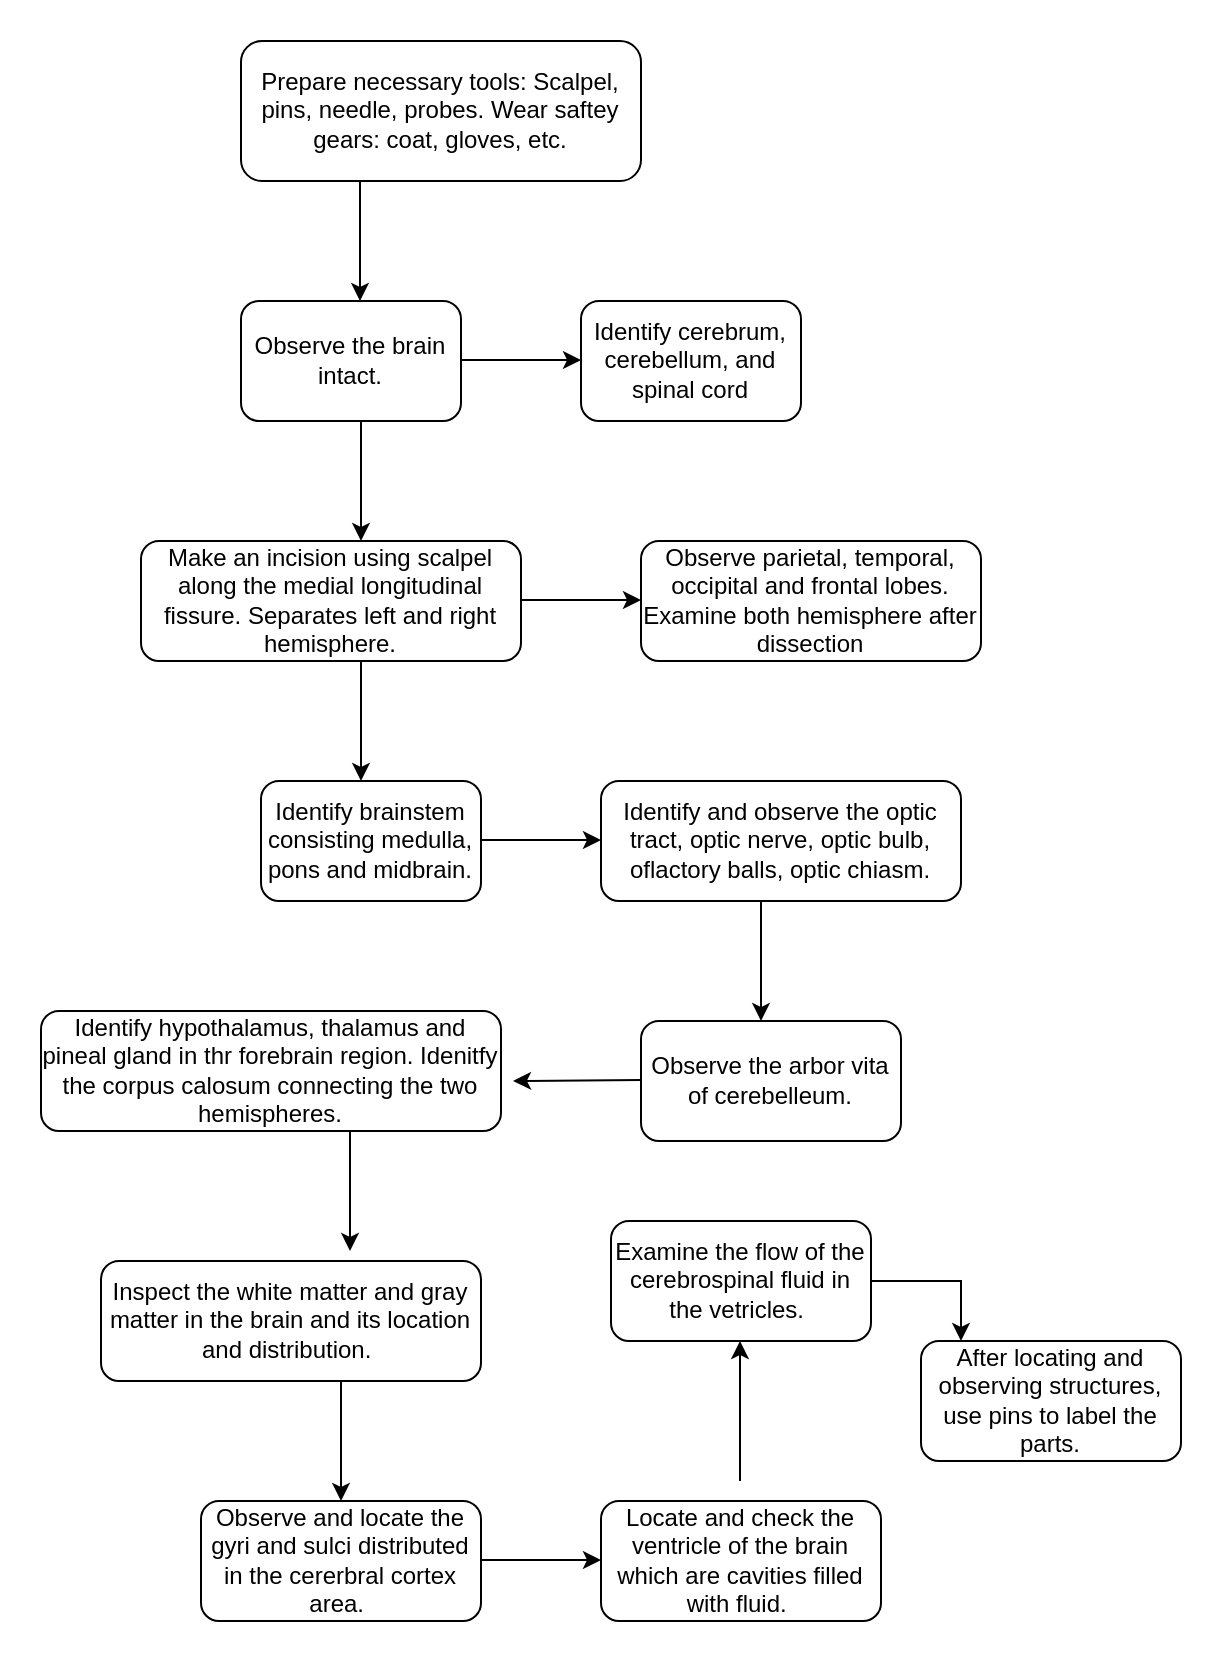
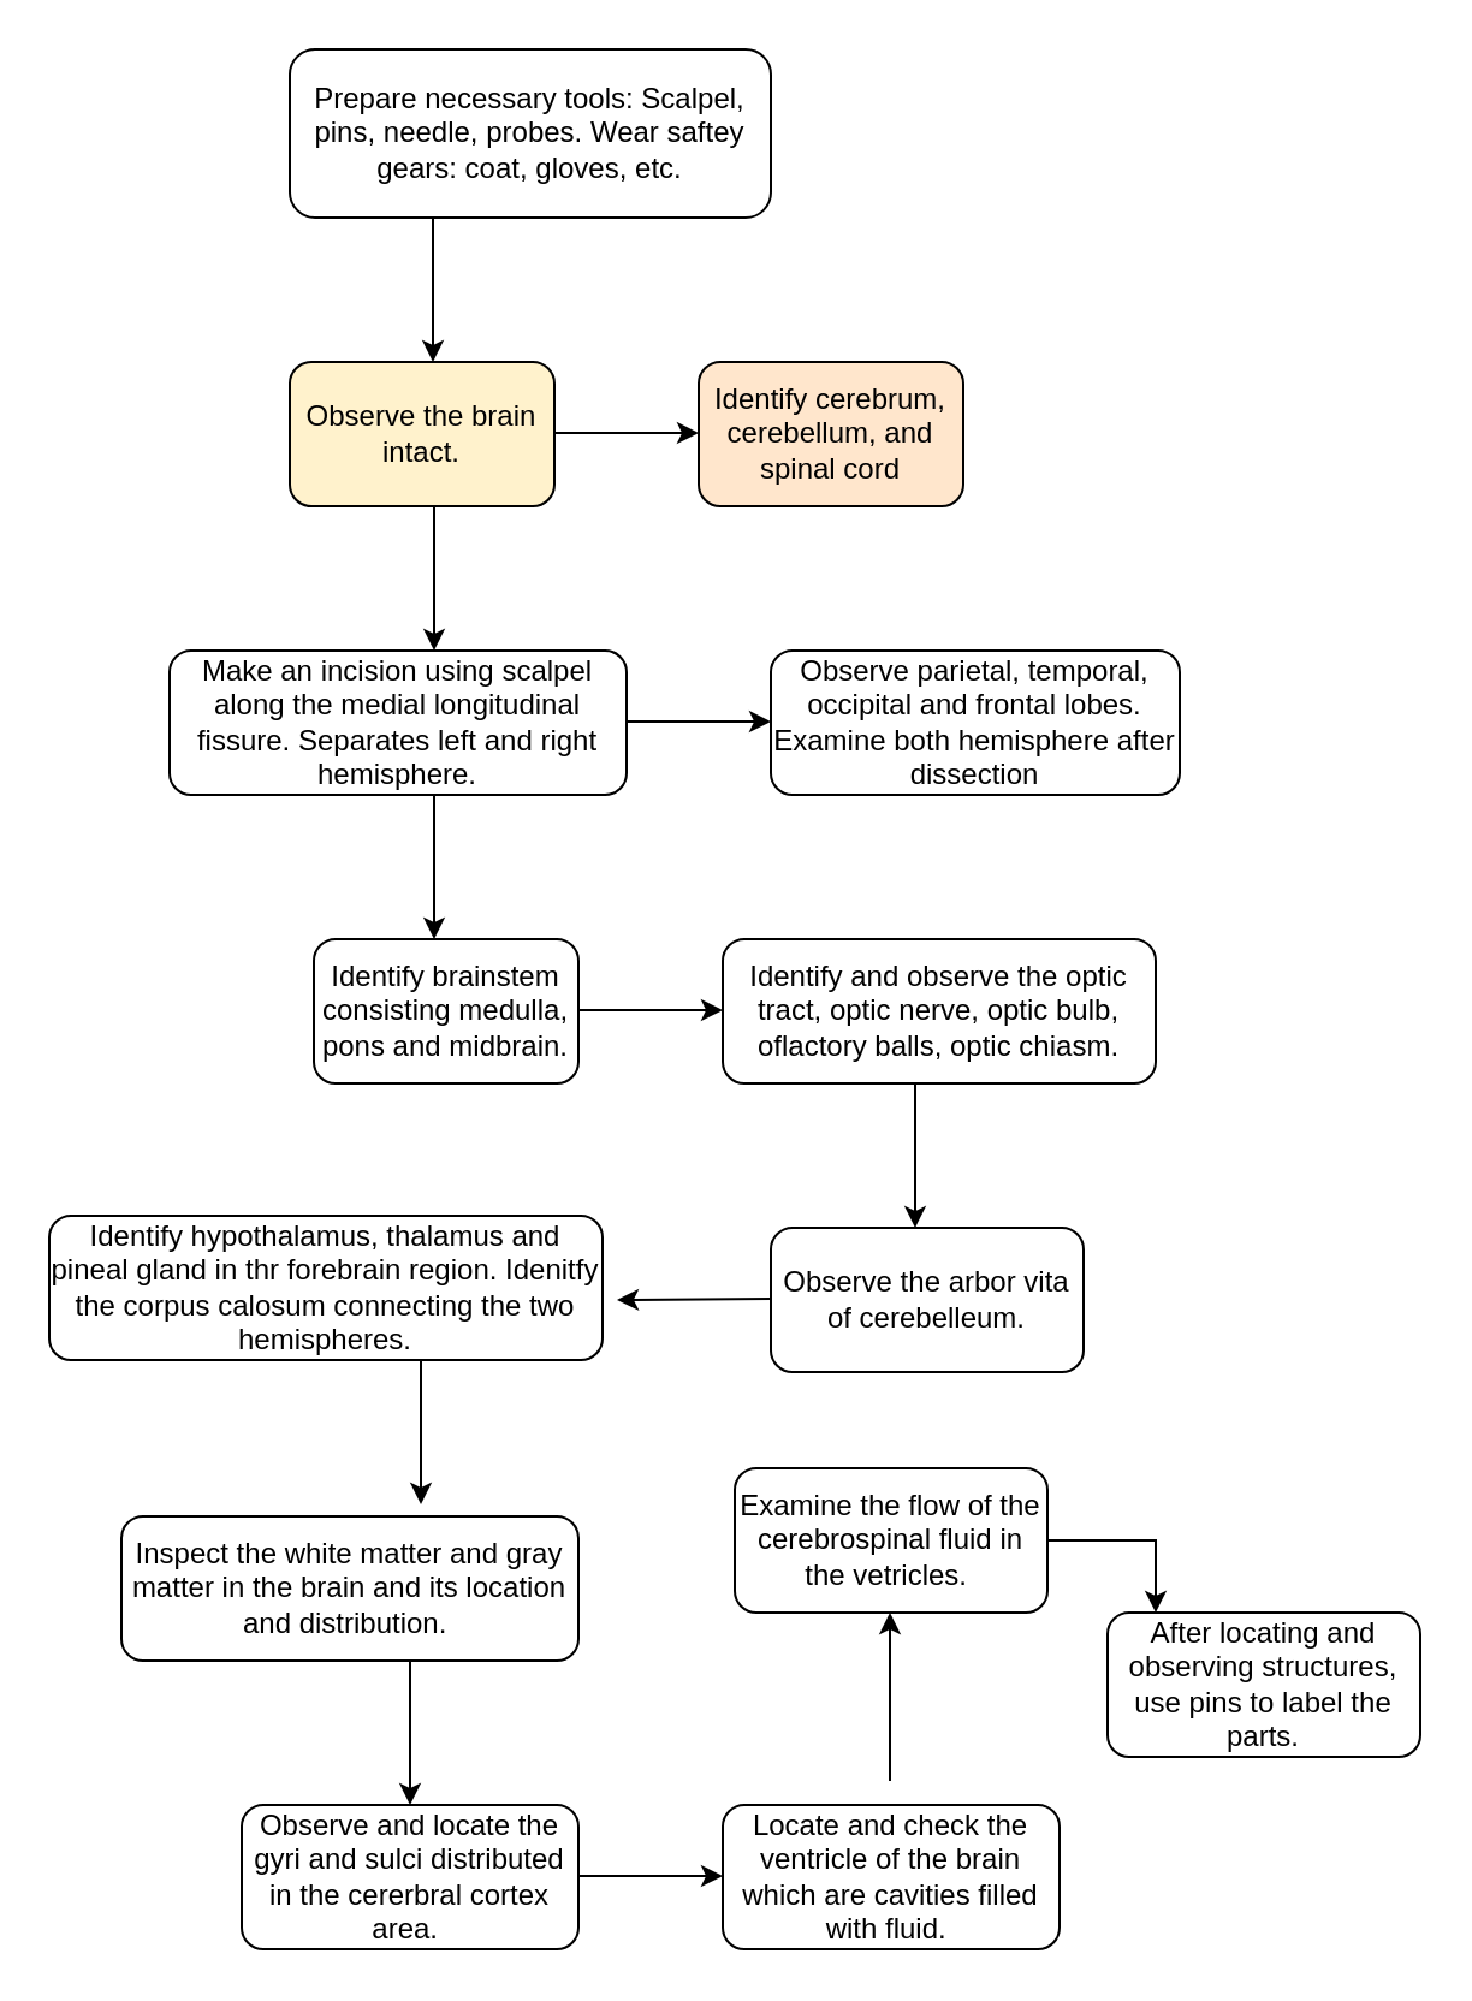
  <mxCell id="0" />
  <mxCell id="1" parent="0" />
  <mxCell id="2" value="Prepare necessary tools: Scalpel, pins, needle, probes. Wear saftey gears: coat, gloves, etc." style="rounded=1;whiteSpace=wrap;html=1;" vertex="1" parent="1"><mxGeometry x="120" y="20" width="200" height="70" as="geometry" /></mxCell>
  <mxCell id="3" value="" style="endArrow=classic;html=1;rounded=0;" edge="1" parent="1"><mxGeometry width="50" height="50" relative="1" as="geometry"><mxPoint x="179.5" y="90" as="sourcePoint" /><mxPoint x="179.5" y="150" as="targetPoint" /></mxGeometry></mxCell>
- <mxCell id="4" value="Observe the brain intact." style="rounded=1;whiteSpace=wrap;html=1;" vertex="1" parent="1"><mxGeometry x="120" y="150" width="110" height="60" as="geometry" /></mxCell>
+ <mxCell id="4" value="Observe the brain intact." style="rounded=1;whiteSpace=wrap;html=1;fillColor=#fff2cc;" vertex="1" parent="1"><mxGeometry x="120" y="150" width="110" height="60" as="geometry" /></mxCell>
  <mxCell id="5" value="" style="endArrow=classic;html=1;rounded=0;" edge="1" parent="1"><mxGeometry width="50" height="50" relative="1" as="geometry"><mxPoint x="230" y="179.5" as="sourcePoint" /><mxPoint x="290" y="179.5" as="targetPoint" /></mxGeometry></mxCell>
- <mxCell id="6" value="Identify cerebrum, cerebellum, and spinal cord" style="rounded=1;whiteSpace=wrap;html=1;" vertex="1" parent="1"><mxGeometry x="290" y="150" width="110" height="60" as="geometry" /></mxCell>
+ <mxCell id="6" value="Identify cerebrum, cerebellum, and spinal cord" style="rounded=1;whiteSpace=wrap;html=1;fillColor=#ffe6cc;" vertex="1" parent="1"><mxGeometry x="290" y="150" width="110" height="60" as="geometry" /></mxCell>
  <mxCell id="7" value="" style="endArrow=classic;html=1;rounded=0;" edge="1" parent="1"><mxGeometry width="50" height="50" relative="1" as="geometry"><mxPoint x="180" y="210" as="sourcePoint" /><mxPoint x="180" y="270" as="targetPoint" /></mxGeometry></mxCell>
  <mxCell id="8" value="Make an incision using scalpel along the medial longitudinal fissure. Separates left and right hemisphere." style="rounded=1;whiteSpace=wrap;html=1;" vertex="1" parent="1"><mxGeometry x="70" y="270" width="190" height="60" as="geometry" /></mxCell>
  <mxCell id="9" value="" style="endArrow=classic;html=1;rounded=0;" edge="1" parent="1"><mxGeometry width="50" height="50" relative="1" as="geometry"><mxPoint x="260" y="299.5" as="sourcePoint" /><mxPoint x="320" y="299.5" as="targetPoint" /></mxGeometry></mxCell>
  <mxCell id="10" value="Observe parietal, temporal, occipital and frontal lobes. Examine both hemisphere after dissection" style="rounded=1;whiteSpace=wrap;html=1;" vertex="1" parent="1"><mxGeometry x="320" y="270" width="170" height="60" as="geometry" /></mxCell>
  <mxCell id="11" value="" style="endArrow=classic;html=1;rounded=0;" edge="1" parent="1"><mxGeometry width="50" height="50" relative="1" as="geometry"><mxPoint x="180" y="330" as="sourcePoint" /><mxPoint x="180" y="390" as="targetPoint" /></mxGeometry></mxCell>
  <mxCell id="12" value="Identify brainstem consisting medulla, pons and midbrain." style="rounded=1;whiteSpace=wrap;html=1;" vertex="1" parent="1"><mxGeometry x="130" y="390" width="110" height="60" as="geometry" /></mxCell>
  <mxCell id="13" value="" style="endArrow=classic;html=1;rounded=0;" edge="1" parent="1"><mxGeometry width="50" height="50" relative="1" as="geometry"><mxPoint x="240" y="419.5" as="sourcePoint" /><mxPoint x="300" y="419.5" as="targetPoint" /></mxGeometry></mxCell>
  <mxCell id="14" value="Identify and observe the optic tract, optic nerve, optic bulb, oflactory balls, optic chiasm." style="rounded=1;whiteSpace=wrap;html=1;" vertex="1" parent="1"><mxGeometry x="300" y="390" width="180" height="60" as="geometry" /></mxCell>
  <mxCell id="15" value="" style="endArrow=classic;html=1;rounded=0;" edge="1" parent="1"><mxGeometry width="50" height="50" relative="1" as="geometry"><mxPoint x="380" y="450" as="sourcePoint" /><mxPoint x="380" y="510" as="targetPoint" /></mxGeometry></mxCell>
  <mxCell id="16" value="Observe the arbor vita of cerebelleum." style="rounded=1;whiteSpace=wrap;html=1;" vertex="1" parent="1"><mxGeometry x="320" y="510" width="130" height="60" as="geometry" /></mxCell>
  <mxCell id="17" value="" style="endArrow=classic;html=1;rounded=0;" edge="1" parent="1"><mxGeometry width="50" height="50" relative="1" as="geometry"><mxPoint x="320" y="539.5" as="sourcePoint" /><mxPoint x="256" y="540" as="targetPoint" /></mxGeometry></mxCell>
  <mxCell id="18" value="Identify hypothalamus, thalamus and pineal gland in thr forebrain region. Idenitfy the corpus calosum connecting the two hemispheres." style="rounded=1;whiteSpace=wrap;html=1;" vertex="1" parent="1"><mxGeometry x="20" y="505" width="230" height="60" as="geometry" /></mxCell>
  <mxCell id="19" value="" style="endArrow=classic;html=1;rounded=0;" edge="1" parent="1"><mxGeometry width="50" height="50" relative="1" as="geometry"><mxPoint x="174.5" y="565" as="sourcePoint" /><mxPoint x="174.5" y="625" as="targetPoint" /></mxGeometry></mxCell>
  <mxCell id="20" value="Inspect the white matter and gray matter in the brain and its location and distribution.&amp;nbsp;" style="rounded=1;whiteSpace=wrap;html=1;" vertex="1" parent="1"><mxGeometry x="50" y="630" width="190" height="60" as="geometry" /></mxCell>
  <mxCell id="21" value="Observe and locate the gyri and sulci distributed in the cererbral cortex area.&amp;nbsp;" style="rounded=1;whiteSpace=wrap;html=1;" vertex="1" parent="1"><mxGeometry x="100" y="750" width="140" height="60" as="geometry" /></mxCell>
  <mxCell id="22" value="" style="endArrow=classic;html=1;rounded=0;" edge="1" parent="1"><mxGeometry width="50" height="50" relative="1" as="geometry"><mxPoint x="170" y="690" as="sourcePoint" /><mxPoint x="170" y="750" as="targetPoint" /></mxGeometry></mxCell>
  <mxCell id="23" value="" style="endArrow=classic;html=1;rounded=0;" edge="1" parent="1"><mxGeometry width="50" height="50" relative="1" as="geometry"><mxPoint x="240" y="779.5" as="sourcePoint" /><mxPoint x="300" y="779.5" as="targetPoint" /></mxGeometry></mxCell>
  <mxCell id="24" value="Locate and check the ventricle of the brain which are cavities filled with fluid.&amp;nbsp;" style="rounded=1;whiteSpace=wrap;html=1;" vertex="1" parent="1"><mxGeometry x="300" y="750" width="140" height="60" as="geometry" /></mxCell>
  <mxCell id="25" value="" style="endArrow=classic;html=1;rounded=0;entryX=1;entryY=0;entryDx=0;entryDy=0;" edge="1" parent="1"><mxGeometry width="50" height="50" relative="1" as="geometry"><mxPoint x="369.5" y="740" as="sourcePoint" /><mxPoint x="369.5" y="670" as="targetPoint" /></mxGeometry></mxCell>
  <mxCell id="26" value="Examine the flow of the cerebrospinal fluid in the vetricles.&amp;nbsp;" style="rounded=1;whiteSpace=wrap;html=1;" vertex="1" parent="1"><mxGeometry x="305" y="610" width="130" height="60" as="geometry" /></mxCell>
  <mxCell id="27" value="" style="endArrow=classic;html=1;rounded=0;" edge="1" parent="1"><mxGeometry width="50" height="50" relative="1" as="geometry"><mxPoint x="435" y="640" as="sourcePoint" /><mxPoint x="480" y="670" as="targetPoint" /><Array as="points"><mxPoint x="480" y="640" /></Array></mxGeometry></mxCell>
  <mxCell id="28" value="After locating and observing structures, use pins to label the parts." style="rounded=1;whiteSpace=wrap;html=1;" vertex="1" parent="1"><mxGeometry x="460" y="670" width="130" height="60" as="geometry" /></mxCell>
